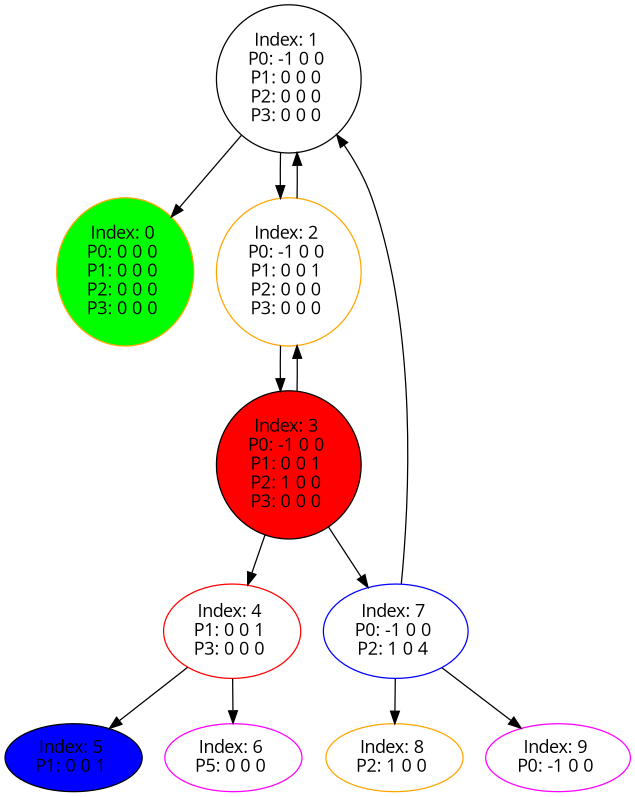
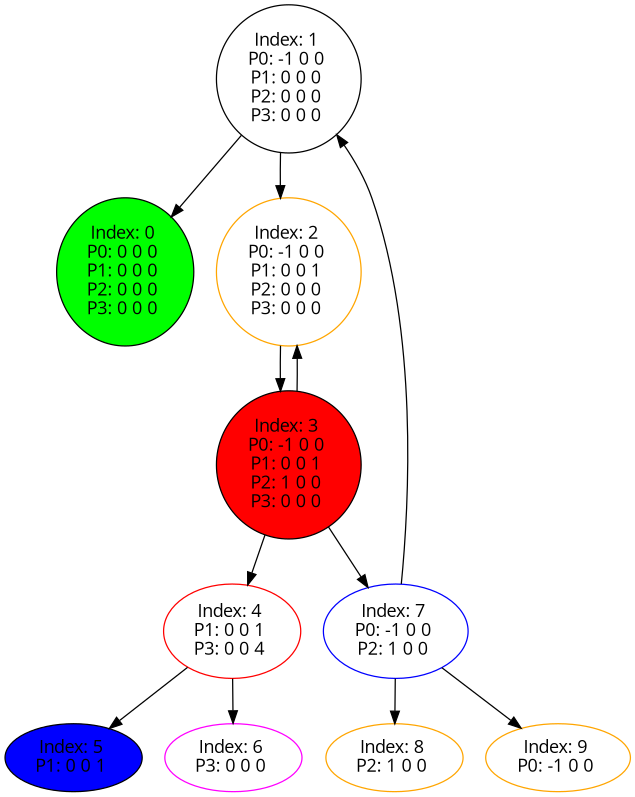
  digraph {
    color=black
    fontname="Open Sans"
    node [fontname="Open Sans"]
    edge [fontname="Open Sans"]
-   n1 [fillcolor=green label="Index: 0 \nP0: 0 0 0 \nP1: 0 0 0 \nP2: 0 0 0 \nP3: 0 0 0 \n" style=filled color=orange]
+   n1 [fillcolor=green label="Index: 0 \nP0: 0 0 0 \nP1: 0 0 0 \nP2: 0 0 0 \nP3: 0 0 0 \n" style=filled]
    n2 [color=black label="Index: 1 \nP0: -1 0 0 \nP1: 0 0 0 \nP2: 0 0 0 \nP3: 0 0 0 \n"]
    n3 [color=orange label="Index: 2 \nP0: -1 0 0 \nP1: 0 0 1 \nP2: 0 0 0 \nP3: 0 0 0 \n"]
    n4 [fillcolor=red label="Index: 3 \nP0: -1 0 0 \nP1: 0 0 1 \nP2: 1 0 0 \nP3: 0 0 0 \n" style=filled]
-   n5 [color=red label="Index: 4 \nP1: 0 0 1 \nP3: 0 0 0 \n"]
-   n6 [color=blue label="Index: 7 \nP0: -1 0 0 \nP2: 1 0 4 \n"]
+   n5 [color=red label="Index: 4 \nP1: 0 0 1 \nP3: 0 0 4 \n"]
+   n6 [color=blue label="Index: 7 \nP0: -1 0 0 \nP2: 1 0 0 \n"]
    n7 [fillcolor=blue label="Index: 5 \nP1: 0 0 1 \n" style=filled]
-   n8 [color=fuchsia label="Index: 6 \nP5: 0 0 0 \n"]
+   n8 [color=fuchsia label="Index: 6 \nP3: 0 0 0 \n"]
    n9 [color=orange label="Index: 8 \nP2: 1 0 0 \n"]
-   n10 [color=fuchsia label="Index: 9 \nP0: -1 0 0 \n"]
+   n10 [color=orange label="Index: 9 \nP0: -1 0 0 \n"]
    n2 -> n1
    n2 -> n3
-   n3 -> n2
    n3 -> n4
    n4 -> n3
    n4 -> n5
    n4 -> n6
    n5 -> n7
    n5 -> n8
    n6 -> n2
    n6 -> n9
    n6 -> n10
  }
